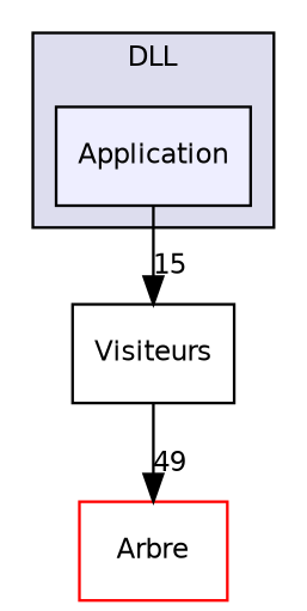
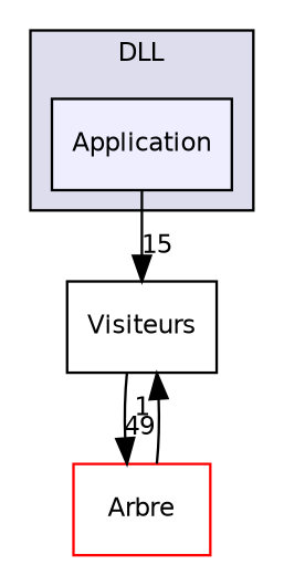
  digraph {
    compound=true
    node [fontname=Helvetica fontsize=10 shape=box style=filled]
    edge [labeldistance=1.5 labelfontname=Helvetica labelfontsize=10]
    n1 [fillcolor="#eeeeff" label=Application pencolor=black]
    n2 [label=Visiteurs style=""]
    n3 [color=red fillcolor=white label=Arbre]
    subgraph cluster_1 {
      bgcolor="#ddddee"
      fontname=Helvetica
      fontsize=10
      label=DLL
      pencolor=black
      n1
    }
    n1 -> n2 [headlabel=15]
    n2 -> n3 [headlabel=49]
+   n3 -> n2 [headlabel=1]
  }
